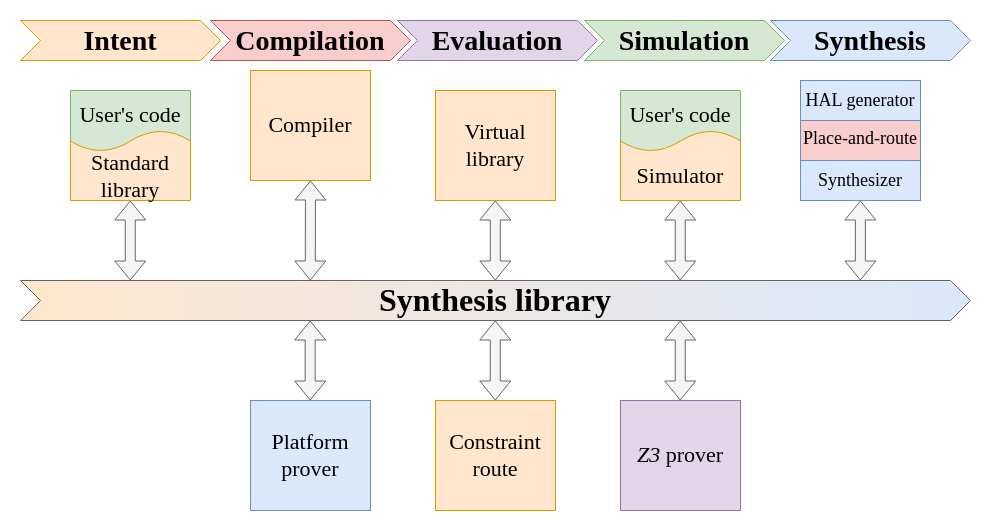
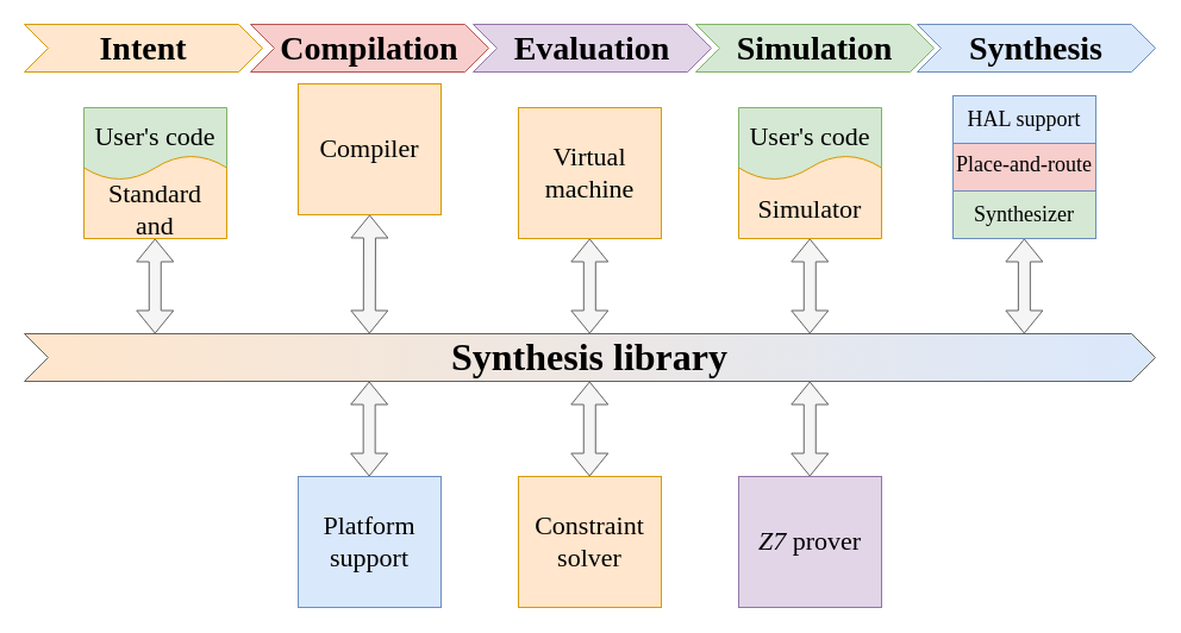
  <mxCell id="0" />
  <mxCell id="1" parent="0" />
  <mxCell id="2" value="Compilation" style="shape=step;perimeter=stepPerimeter;whiteSpace=wrap;html=1;fixedSize=1;fontFamily=UGent Panno Text;fontSize=28;fontStyle=1;fillColor=#f8cecc;strokeColor=#b85450;" vertex="1" parent="1"><mxGeometry x="210" y="20" width="200" height="40" as="geometry" /></mxCell>
  <mxCell id="3" value="Evaluation" style="shape=step;perimeter=stepPerimeter;whiteSpace=wrap;html=1;fixedSize=1;fontFamily=UGent Panno Text;fontSize=28;fontStyle=1;fillColor=#e1d5e7;strokeColor=#9673a6;" vertex="1" parent="1"><mxGeometry x="397" y="20" width="200" height="40" as="geometry" /></mxCell>
  <mxCell id="4" value="Synthesis" style="shape=step;perimeter=stepPerimeter;whiteSpace=wrap;html=1;fixedSize=1;fontFamily=UGent Panno Text;fontSize=28;fontStyle=1;fillColor=#dae8fc;strokeColor=#6c8ebf;" vertex="1" parent="1"><mxGeometry x="770" y="20" width="200" height="40" as="geometry" /></mxCell>
  <mxCell id="5" value="Simulation" style="shape=step;perimeter=stepPerimeter;whiteSpace=wrap;html=1;fixedSize=1;fontFamily=UGent Panno Text;fontSize=28;fontStyle=1;fillColor=#d5e8d4;strokeColor=#82b366;" vertex="1" parent="1"><mxGeometry x="584" y="20" width="200" height="40" as="geometry" /></mxCell>
  <mxCell id="6" value="Intent" style="shape=step;perimeter=stepPerimeter;whiteSpace=wrap;html=1;fixedSize=1;fontFamily=UGent Panno Text;fontSize=28;fontStyle=1;fillColor=#ffe6cc;strokeColor=#d79b00;" vertex="1" parent="1"><mxGeometry x="20" y="20" width="200" height="40" as="geometry" /></mxCell>
  <mxCell id="7" value="Synthesis library" style="shape=step;perimeter=stepPerimeter;whiteSpace=wrap;html=1;fixedSize=1;fillColor=#ffe6cc;strokeColor=#646464;gradientColor=#DAE8FC;gradientDirection=east;strokeWidth=1;fontFamily=UGent Panno Text;fontSize=32;fontStyle=1" vertex="1" parent="1"><mxGeometry x="20" y="280" width="950" height="40" as="geometry" /></mxCell>
  <mxCell id="8" value="Compiler" style="rounded=0;whiteSpace=wrap;html=1;fontFamily=UGent Panno Text;fontSize=22;fillColor=#ffe6cc;strokeColor=#d79b00;" vertex="1" parent="1"><mxGeometry x="250" y="70" width="120" height="110" as="geometry" /></mxCell>
  <mxCell id="9" value="" style="shape=flexArrow;endArrow=classic;startArrow=classic;html=1;rounded=0;entryX=0.5;entryY=1;entryDx=0;entryDy=0;exitX=0.305;exitY=0;exitDx=0;exitDy=0;exitPerimeter=0;fillColor=#f5f5f5;strokeColor=#666666;" edge="1" parent="1" source="7" target="8"><mxGeometry width="100" height="100" relative="1" as="geometry"><mxPoint x="310" y="270" as="sourcePoint" /><mxPoint x="380" y="240" as="targetPoint" /></mxGeometry></mxCell>
  <mxCell id="10" value="" style="shape=flexArrow;endArrow=classic;startArrow=classic;html=1;rounded=0;entryX=0.5;entryY=1;entryDx=0;entryDy=0;exitX=0.305;exitY=0;exitDx=0;exitDy=0;exitPerimeter=0;fillColor=#f5f5f5;strokeColor=#666666;" edge="1" parent="1"><mxGeometry width="100" height="100" relative="1" as="geometry"><mxPoint x="129.76" y="280" as="sourcePoint" /><mxPoint x="129.76" y="200" as="targetPoint" /></mxGeometry></mxCell>
- <mxCell id="11" value="Virtual library" style="rounded=0;whiteSpace=wrap;html=1;fontFamily=UGent Panno Text;fontSize=22;fillColor=#ffe6cc;strokeColor=#d79b00;" vertex="1" parent="1"><mxGeometry x="435" y="90" width="120" height="110" as="geometry" /></mxCell>
+ <mxCell id="11" value="Virtual machine" style="rounded=0;whiteSpace=wrap;html=1;fontFamily=UGent Panno Text;fontSize=22;fillColor=#ffe6cc;strokeColor=#d79b00;" vertex="1" parent="1"><mxGeometry x="435" y="90" width="120" height="110" as="geometry" /></mxCell>
  <mxCell id="12" value="" style="shape=flexArrow;endArrow=classic;startArrow=classic;html=1;rounded=0;entryX=0.5;entryY=1;entryDx=0;entryDy=0;exitX=0.305;exitY=0;exitDx=0;exitDy=0;exitPerimeter=0;fillColor=#f5f5f5;strokeColor=#666666;" edge="1" parent="1"><mxGeometry width="100" height="100" relative="1" as="geometry"><mxPoint x="494.8" y="280" as="sourcePoint" /><mxPoint x="494.8" y="200" as="targetPoint" /></mxGeometry></mxCell>
  <mxCell id="13" value="" style="group" vertex="1" connectable="0" parent="1"><mxGeometry x="70" y="90" width="120" height="110" as="geometry" /></mxCell>
  <mxCell id="14" value="User's code" style="shape=document;whiteSpace=wrap;html=1;boundedLbl=1;fontFamily=UGent Panno Text;fontSize=22;fillColor=#d5e8d4;strokeColor=#82b366;" vertex="1" parent="13"><mxGeometry width="120" height="70" as="geometry" /></mxCell>
- <mxCell id="15" value="Standard&lt;br&gt;library" style="shape=document;whiteSpace=wrap;html=1;boundedLbl=1;fontFamily=UGent Panno Text;fontSize=22;flipH=1;flipV=1;fillColor=#ffe6cc;strokeColor=#d79b00;" vertex="1" parent="13"><mxGeometry y="40" width="120" height="70" as="geometry" /></mxCell>
+ <mxCell id="15" value="Standard&lt;br&gt;and" style="shape=document;whiteSpace=wrap;html=1;boundedLbl=1;fontFamily=UGent Panno Text;fontSize=22;flipH=1;flipV=1;fillColor=#ffe6cc;strokeColor=#d79b00;" vertex="1" parent="13"><mxGeometry y="40" width="120" height="70" as="geometry" /></mxCell>
  <mxCell id="16" value="" style="group" vertex="1" connectable="0" parent="1"><mxGeometry x="620" y="90" width="120" height="110" as="geometry" /></mxCell>
  <mxCell id="17" value="User's code" style="shape=document;whiteSpace=wrap;html=1;boundedLbl=1;fontFamily=UGent Panno Text;fontSize=22;fillColor=#d5e8d4;strokeColor=#82b366;" vertex="1" parent="16"><mxGeometry width="120" height="70" as="geometry" /></mxCell>
  <mxCell id="18" value="Simulator" style="shape=document;whiteSpace=wrap;html=1;boundedLbl=1;fontFamily=UGent Panno Text;fontSize=22;flipH=1;flipV=1;fillColor=#ffe6cc;strokeColor=#d79b00;" vertex="1" parent="16"><mxGeometry y="40" width="120" height="70" as="geometry" /></mxCell>
  <mxCell id="19" value="" style="shape=flexArrow;endArrow=classic;startArrow=classic;html=1;rounded=0;entryX=0.5;entryY=1;entryDx=0;entryDy=0;exitX=0.305;exitY=0;exitDx=0;exitDy=0;exitPerimeter=0;fillColor=#f5f5f5;strokeColor=#666666;" edge="1" parent="1"><mxGeometry width="100" height="100" relative="1" as="geometry"><mxPoint x="679.76" y="280" as="sourcePoint" /><mxPoint x="679.76" y="200" as="targetPoint" /></mxGeometry></mxCell>
- <mxCell id="20" value="Synthesizer" style="rounded=0;whiteSpace=wrap;html=1;fontFamily=UGent Panno Text;fontSize=18;fillColor=#dae8fc;strokeColor=#6c8ebf;" vertex="1" parent="1"><mxGeometry x="800" y="160" width="120" height="40" as="geometry" /></mxCell>
+ <mxCell id="20" value="Synthesizer" style="rounded=0;whiteSpace=wrap;html=1;fontFamily=UGent Panno Text;fontSize=18;fillColor=#d5e8d4;strokeColor=#6c8ebf;" vertex="1" parent="1"><mxGeometry x="800" y="160" width="120" height="40" as="geometry" /></mxCell>
  <mxCell id="21" value="Place-and-route" style="rounded=0;whiteSpace=wrap;html=1;fontFamily=UGent Panno Text;fontSize=18;fillColor=#f8cecc;strokeColor=#6c8ebf;" vertex="1" parent="1"><mxGeometry x="800" y="115" width="120" height="45" as="geometry" /></mxCell>
- <mxCell id="22" value="HAL generator" style="rounded=0;whiteSpace=wrap;html=1;fontFamily=UGent Panno Text;fontSize=18;fillColor=#dae8fc;strokeColor=#6c8ebf;" vertex="1" parent="1"><mxGeometry x="800" y="80" width="120" height="40" as="geometry" /></mxCell>
+ <mxCell id="22" value="HAL support" style="rounded=0;whiteSpace=wrap;html=1;fontFamily=UGent Panno Text;fontSize=18;fillColor=#dae8fc;strokeColor=#6c8ebf;" vertex="1" parent="1"><mxGeometry x="800" y="80" width="120" height="40" as="geometry" /></mxCell>
  <mxCell id="23" value="" style="shape=flexArrow;endArrow=classic;startArrow=classic;html=1;rounded=0;entryX=0.5;entryY=1;entryDx=0;entryDy=0;exitX=0.305;exitY=0;exitDx=0;exitDy=0;exitPerimeter=0;fillColor=#f5f5f5;strokeColor=#666666;" edge="1" parent="1"><mxGeometry width="100" height="100" relative="1" as="geometry"><mxPoint x="859.86" y="280" as="sourcePoint" /><mxPoint x="859.86" y="200" as="targetPoint" /></mxGeometry></mxCell>
  <mxCell id="24" value="" style="shape=flexArrow;endArrow=classic;startArrow=classic;html=1;rounded=0;entryX=0.5;entryY=1;entryDx=0;entryDy=0;exitX=0.305;exitY=0;exitDx=0;exitDy=0;exitPerimeter=0;fillColor=#f5f5f5;strokeColor=#666666;" edge="1" parent="1"><mxGeometry width="100" height="100" relative="1" as="geometry"><mxPoint x="494.76" y="400" as="sourcePoint" /><mxPoint x="494.76" y="320" as="targetPoint" /></mxGeometry></mxCell>
- <mxCell id="25" value="Constraint route" style="rounded=0;whiteSpace=wrap;html=1;fontFamily=UGent Panno Text;fontSize=22;fillColor=#ffe6cc;strokeColor=#d79b00;" vertex="1" parent="1"><mxGeometry x="435" y="400" width="120" height="110" as="geometry" /></mxCell>
- <mxCell id="26" value="&lt;i&gt;Z3&lt;/i&gt; prover" style="rounded=0;whiteSpace=wrap;html=1;fontFamily=UGent Panno Text;fontSize=22;fillColor=#e1d5e7;strokeColor=#9673a6;" vertex="1" parent="1"><mxGeometry x="620" y="400" width="120" height="110" as="geometry" /></mxCell>
+ <mxCell id="25" value="Constraint solver" style="rounded=0;whiteSpace=wrap;html=1;fontFamily=UGent Panno Text;fontSize=22;fillColor=#ffe6cc;strokeColor=#d79b00;" vertex="1" parent="1"><mxGeometry x="435" y="400" width="120" height="110" as="geometry" /></mxCell>
+ <mxCell id="26" value="&lt;i&gt;Z7&lt;/i&gt; prover" style="rounded=0;whiteSpace=wrap;html=1;fontFamily=UGent Panno Text;fontSize=22;fillColor=#e1d5e7;strokeColor=#9673a6;" vertex="1" parent="1"><mxGeometry x="620" y="400" width="120" height="110" as="geometry" /></mxCell>
  <mxCell id="27" value="" style="shape=flexArrow;endArrow=classic;startArrow=classic;html=1;rounded=0;entryX=0.5;entryY=1;entryDx=0;entryDy=0;exitX=0.305;exitY=0;exitDx=0;exitDy=0;exitPerimeter=0;fillColor=#f5f5f5;strokeColor=#666666;" edge="1" parent="1"><mxGeometry width="100" height="100" relative="1" as="geometry"><mxPoint x="679.76" y="400" as="sourcePoint" /><mxPoint x="679.76" y="320" as="targetPoint" /></mxGeometry></mxCell>
- <mxCell id="28" value="Platform prover" style="rounded=0;whiteSpace=wrap;html=1;fontFamily=UGent Panno Text;fontSize=22;fillColor=#dae8fc;strokeColor=#6c8ebf;" vertex="1" parent="1"><mxGeometry x="250" y="400" width="120" height="110" as="geometry" /></mxCell>
+ <mxCell id="28" value="Platform support" style="rounded=0;whiteSpace=wrap;html=1;fontFamily=UGent Panno Text;fontSize=22;fillColor=#dae8fc;strokeColor=#6c8ebf;" vertex="1" parent="1"><mxGeometry x="250" y="400" width="120" height="110" as="geometry" /></mxCell>
  <mxCell id="29" value="" style="shape=flexArrow;endArrow=classic;startArrow=classic;html=1;rounded=0;entryX=0.5;entryY=1;entryDx=0;entryDy=0;exitX=0.305;exitY=0;exitDx=0;exitDy=0;exitPerimeter=0;fillColor=#f5f5f5;strokeColor=#666666;" edge="1" parent="1"><mxGeometry width="100" height="100" relative="1" as="geometry"><mxPoint x="309.66" y="400" as="sourcePoint" /><mxPoint x="309.66" y="320" as="targetPoint" /></mxGeometry></mxCell>
